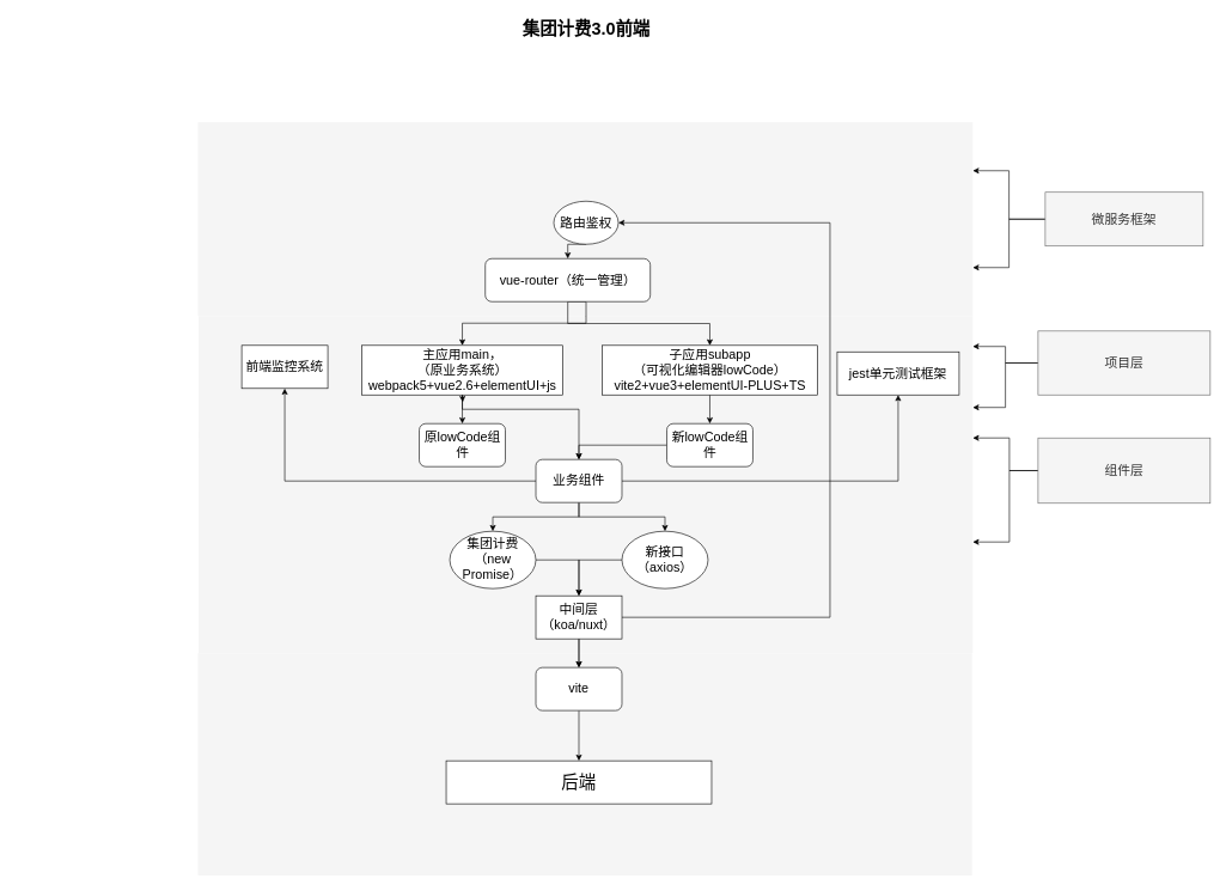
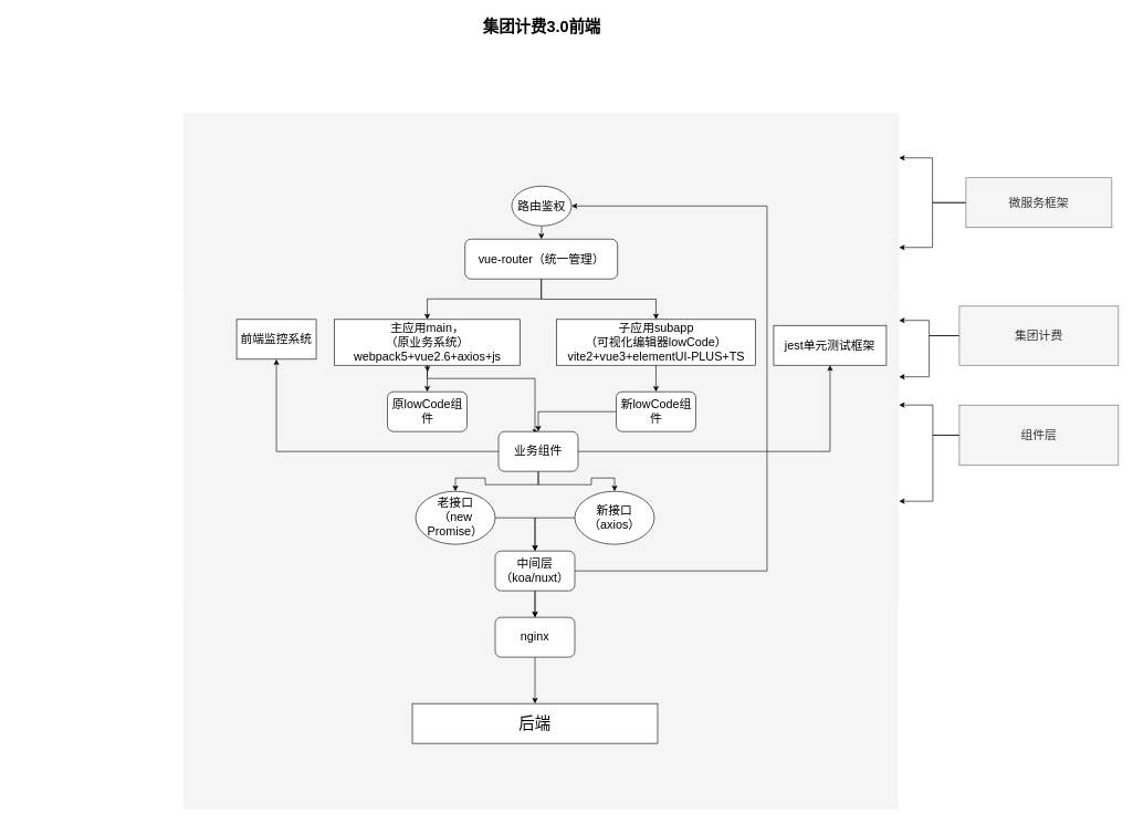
  <mxCell id="0" />
  <mxCell id="1" parent="0" />
  <mxCell id="2" value="" style="whiteSpace=wrap;html=1;strokeColor=none;strokeWidth=1;fillColor=#f5f5f5;fontSize=14;" vertex="1" parent="1"><mxGeometry x="275" y="910" width="1079" height="310" as="geometry" /></mxCell>
  <mxCell id="3" value="" style="whiteSpace=wrap;html=1;strokeColor=none;strokeWidth=1;fillColor=#f5f5f5;fontSize=14;" parent="1" vertex="1"><mxGeometry x="276" y="600" width="1079" height="310" as="geometry" /></mxCell>
  <mxCell id="4" style="edgeStyle=orthogonalEdgeStyle;rounded=0;orthogonalLoop=1;jettySize=auto;html=1;exitX=0.5;exitY=0;exitDx=0;exitDy=0;" edge="1" parent="1" source="5" target="27"><mxGeometry relative="1" as="geometry"><Array as="points"><mxPoint x="816" y="450" /><mxPoint x="989" y="450" /></Array></mxGeometry></mxCell>
  <mxCell id="5" value="" style="whiteSpace=wrap;html=1;strokeColor=none;strokeWidth=1;fillColor=#f5f5f5;fontSize=14;" parent="1" vertex="1"><mxGeometry x="276" y="440" width="1079" height="170" as="geometry" /></mxCell>
  <mxCell id="6" value="" style="whiteSpace=wrap;html=1;strokeColor=none;strokeWidth=1;fillColor=#f5f5f5;fontSize=14;" parent="1" vertex="1"><mxGeometry x="275" y="170" width="1080" height="270" as="geometry" /></mxCell>
  <mxCell id="7" style="edgeStyle=orthogonalEdgeStyle;rounded=0;orthogonalLoop=1;jettySize=auto;html=1;exitX=0;exitY=0.5;exitDx=0;exitDy=0;entryX=1;entryY=1;entryDx=0;entryDy=0;" edge="1" parent="1" source="9" target="5"><mxGeometry relative="1" as="geometry"><Array as="points"><mxPoint x="1406" y="656" /><mxPoint x="1406" y="610" /></Array></mxGeometry></mxCell>
  <mxCell id="8" style="edgeStyle=orthogonalEdgeStyle;rounded=0;orthogonalLoop=1;jettySize=auto;html=1;exitX=0;exitY=0.5;exitDx=0;exitDy=0;entryX=1;entryY=0.5;entryDx=0;entryDy=0;" edge="1" parent="1" source="9" target="3"><mxGeometry relative="1" as="geometry"><Array as="points"><mxPoint x="1406" y="656" /><mxPoint x="1406" y="755" /></Array></mxGeometry></mxCell>
  <mxCell id="9" value="&lt;font style=&quot;font-size: 18px&quot;&gt;组件层&lt;/font&gt;" style="text;html=1;align=center;verticalAlign=middle;whiteSpace=wrap;fontSize=14;fillColor=#f5f5f5;strokeColor=#666666;fontColor=#333333;" parent="1" vertex="1"><mxGeometry x="1446" y="610" width="240" height="91" as="geometry" /></mxCell>
  <mxCell id="10" style="edgeStyle=orthogonalEdgeStyle;rounded=0;orthogonalLoop=1;jettySize=auto;html=1;exitX=0;exitY=0.5;exitDx=0;exitDy=0;entryX=1;entryY=0.25;entryDx=0;entryDy=0;" edge="1" parent="1" source="12" target="5"><mxGeometry relative="1" as="geometry" /></mxCell>
  <mxCell id="11" style="edgeStyle=orthogonalEdgeStyle;rounded=0;orthogonalLoop=1;jettySize=auto;html=1;entryX=1;entryY=0.75;entryDx=0;entryDy=0;" edge="1" parent="1" source="12" target="5"><mxGeometry relative="1" as="geometry" /></mxCell>
- <mxCell id="12" value="&lt;font style=&quot;font-size: 18px&quot;&gt;项目层&lt;/font&gt;" style="text;html=1;strokeColor=#666666;fillColor=#f5f5f5;align=center;verticalAlign=middle;whiteSpace=wrap;fontSize=14;fontColor=#333333;" parent="1" vertex="1"><mxGeometry x="1446" y="461" width="240" height="89" as="geometry" /></mxCell>
+ <mxCell id="12" value="&lt;font style=&quot;font-size: 18px&quot;&gt;集团计费&lt;/font&gt;" style="text;html=1;strokeColor=#666666;fillColor=#f5f5f5;align=center;verticalAlign=middle;whiteSpace=wrap;fontSize=14;fontColor=#333333;" parent="1" vertex="1"><mxGeometry x="1446" y="461" width="240" height="89" as="geometry" /></mxCell>
  <mxCell id="13" style="edgeStyle=orthogonalEdgeStyle;rounded=0;orthogonalLoop=1;jettySize=auto;html=1;exitX=0;exitY=0.5;exitDx=0;exitDy=0;entryX=1;entryY=0.25;entryDx=0;entryDy=0;" edge="1" parent="1" source="15" target="6"><mxGeometry relative="1" as="geometry" /></mxCell>
  <mxCell id="14" style="edgeStyle=orthogonalEdgeStyle;rounded=0;orthogonalLoop=1;jettySize=auto;html=1;exitX=0;exitY=0.5;exitDx=0;exitDy=0;entryX=1;entryY=0.75;entryDx=0;entryDy=0;" edge="1" parent="1" source="15" target="6"><mxGeometry relative="1" as="geometry" /></mxCell>
  <mxCell id="15" value="&lt;font style=&quot;font-size: 18px&quot;&gt;微服务框架&lt;/font&gt;" style="text;html=1;strokeColor=#666666;fillColor=#f5f5f5;align=center;verticalAlign=middle;whiteSpace=wrap;fontSize=14;fontColor=#333333;" parent="1" vertex="1"><mxGeometry x="1456" y="267.5" width="220" height="75" as="geometry" /></mxCell>
  <mxCell id="16" value="集团计费3.0前端" style="text;strokeColor=none;fillColor=none;html=1;fontSize=24;fontStyle=1;verticalAlign=middle;align=center;" parent="1" vertex="1"><mxGeometry x="20.5" y="20" width="1590" height="40" as="geometry" /></mxCell>
  <mxCell id="17" style="edgeStyle=orthogonalEdgeStyle;rounded=0;orthogonalLoop=1;jettySize=auto;html=1;entryX=0.5;entryY=0;entryDx=0;entryDy=0;exitX=0.5;exitY=1;exitDx=0;exitDy=0;" edge="1" parent="1" source="19" target="25"><mxGeometry relative="1" as="geometry"><Array as="points"><mxPoint x="816" y="450" /><mxPoint x="644" y="450" /></Array></mxGeometry></mxCell>
  <mxCell id="18" style="edgeStyle=orthogonalEdgeStyle;rounded=0;orthogonalLoop=1;jettySize=auto;html=1;exitX=0.5;exitY=1;exitDx=0;exitDy=0;" edge="1" parent="1" source="19" target="27"><mxGeometry relative="1" as="geometry" /></mxCell>
- <mxCell id="19" value="&lt;font style=&quot;font-size: 18px&quot;&gt;vue-router（统一管理）&lt;/font&gt;" style="rounded=1;whiteSpace=wrap;html=1;" vertex="1" parent="1"><mxGeometry x="675.5" y="360" width="230" height="60" as="geometry" /></mxCell>
+ <mxCell id="19" value="&lt;font style=&quot;font-size: 18px&quot;&gt;vue-router（统一管理）&lt;/font&gt;" style="rounded=1;whiteSpace=wrap;html=1;" vertex="1" parent="1"><mxGeometry x="700.5" y="360" width="230" height="60" as="geometry" /></mxCell>
  <mxCell id="20" style="edgeStyle=orthogonalEdgeStyle;rounded=0;orthogonalLoop=1;jettySize=auto;html=1;exitX=0.5;exitY=1;exitDx=0;exitDy=0;entryX=0.5;entryY=0;entryDx=0;entryDy=0;" edge="1" parent="1" source="21" target="19"><mxGeometry relative="1" as="geometry" /></mxCell>
  <mxCell id="21" value="&lt;font style=&quot;font-size: 18px&quot;&gt;路由鉴权&lt;/font&gt;" style="ellipse;whiteSpace=wrap;html=1;" vertex="1" parent="1"><mxGeometry x="771" y="280" width="90" height="60" as="geometry" /></mxCell>
  <mxCell id="22" style="edgeStyle=orthogonalEdgeStyle;rounded=0;orthogonalLoop=1;jettySize=auto;html=1;exitX=0.5;exitY=1;exitDx=0;exitDy=0;entryX=0.5;entryY=0;entryDx=0;entryDy=0;" edge="1" parent="1" source="25" target="28"><mxGeometry relative="1" as="geometry" /></mxCell>
  <mxCell id="23" style="edgeStyle=orthogonalEdgeStyle;rounded=0;orthogonalLoop=1;jettySize=auto;html=1;exitX=0.5;exitY=1;exitDx=0;exitDy=0;entryX=0.5;entryY=0;entryDx=0;entryDy=0;" edge="1" parent="1" source="25" target="33"><mxGeometry relative="1" as="geometry"><Array as="points"><mxPoint x="644" y="570" /><mxPoint x="806" y="570" /></Array></mxGeometry></mxCell>
  <mxCell id="24" style="edgeStyle=orthogonalEdgeStyle;rounded=0;orthogonalLoop=1;jettySize=auto;html=1;exitX=0.5;exitY=1;exitDx=0;exitDy=0;" edge="1" parent="1" source="25"><mxGeometry relative="1" as="geometry"><mxPoint x="644.143" y="560" as="targetPoint" /></mxGeometry></mxCell>
- <mxCell id="25" value="&lt;font style=&quot;font-size: 18px&quot;&gt;主应用main，&lt;br&gt;（原业务系统）&lt;br&gt;webpack5+vue2.6+elementUI+js&lt;/font&gt;" style="rounded=0;whiteSpace=wrap;html=1;" vertex="1" parent="1"><mxGeometry x="503.5" y="481" width="280" height="69" as="geometry" /></mxCell>
+ <mxCell id="25" value="&lt;font style=&quot;font-size: 18px&quot;&gt;主应用main，&lt;br&gt;（原业务系统）&lt;br&gt;webpack5+vue2.6+axios+js&lt;/font&gt;" style="rounded=0;whiteSpace=wrap;html=1;" vertex="1" parent="1"><mxGeometry x="503.5" y="481" width="280" height="69" as="geometry" /></mxCell>
  <mxCell id="26" style="edgeStyle=orthogonalEdgeStyle;rounded=0;orthogonalLoop=1;jettySize=auto;html=1;exitX=0.5;exitY=1;exitDx=0;exitDy=0;" edge="1" parent="1" source="27" target="35"><mxGeometry relative="1" as="geometry" /></mxCell>
  <mxCell id="27" value="&lt;font style=&quot;font-size: 18px&quot;&gt;子应用subapp&lt;br&gt;（可视化编辑器lowCode）&lt;br&gt;vite2+vue3+elementUI-PLUS+TS&lt;/font&gt;" style="rounded=0;whiteSpace=wrap;html=1;" vertex="1" parent="1"><mxGeometry x="838.5" y="481" width="300" height="69" as="geometry" /></mxCell>
  <mxCell id="28" value="&lt;font style=&quot;font-size: 18px&quot;&gt;原lowCode组件&lt;/font&gt;" style="rounded=1;whiteSpace=wrap;html=1;" vertex="1" parent="1"><mxGeometry x="583.5" y="590" width="120" height="60" as="geometry" /></mxCell>
  <mxCell id="29" style="edgeStyle=orthogonalEdgeStyle;rounded=0;orthogonalLoop=1;jettySize=auto;html=1;exitX=0.5;exitY=1;exitDx=0;exitDy=0;" edge="1" parent="1" source="33" target="37"><mxGeometry relative="1" as="geometry" /></mxCell>
  <mxCell id="30" style="edgeStyle=orthogonalEdgeStyle;rounded=0;orthogonalLoop=1;jettySize=auto;html=1;exitX=0.5;exitY=1;exitDx=0;exitDy=0;entryX=0.5;entryY=0;entryDx=0;entryDy=0;" edge="1" parent="1" source="33" target="39"><mxGeometry relative="1" as="geometry" /></mxCell>
  <mxCell id="31" style="edgeStyle=orthogonalEdgeStyle;rounded=0;orthogonalLoop=1;jettySize=auto;html=1;exitX=0;exitY=0.5;exitDx=0;exitDy=0;entryX=0.5;entryY=1;entryDx=0;entryDy=0;" edge="1" parent="1" source="33" target="47"><mxGeometry relative="1" as="geometry" /></mxCell>
  <mxCell id="32" style="edgeStyle=orthogonalEdgeStyle;rounded=0;orthogonalLoop=1;jettySize=auto;html=1;exitX=1;exitY=0.5;exitDx=0;exitDy=0;" edge="1" parent="1" source="33" target="48"><mxGeometry relative="1" as="geometry" /></mxCell>
- <mxCell id="33" value="&lt;font style=&quot;font-size: 18px&quot;&gt;业务组件&lt;/font&gt;" style="rounded=1;whiteSpace=wrap;html=1;" vertex="1" parent="1"><mxGeometry x="746" y="640" width="120" height="60" as="geometry" /></mxCell>
+ <mxCell id="33" value="&lt;font style=&quot;font-size: 18px&quot;&gt;业务组件&lt;/font&gt;" style="rounded=1;whiteSpace=wrap;html=1;" vertex="1" parent="1"><mxGeometry x="751" y="650" width="120" height="60" as="geometry" /></mxCell>
  <mxCell id="34" style="edgeStyle=orthogonalEdgeStyle;rounded=0;orthogonalLoop=1;jettySize=auto;html=1;exitX=0;exitY=0.5;exitDx=0;exitDy=0;entryX=0.5;entryY=0;entryDx=0;entryDy=0;" edge="1" parent="1" source="35" target="33"><mxGeometry relative="1" as="geometry" /></mxCell>
  <mxCell id="35" value="&lt;font style=&quot;font-size: 18px&quot;&gt;新lowCode组件&lt;/font&gt;" style="rounded=1;whiteSpace=wrap;html=1;" vertex="1" parent="1"><mxGeometry x="928.5" y="590" width="120" height="60" as="geometry" /></mxCell>
  <mxCell id="36" style="edgeStyle=orthogonalEdgeStyle;rounded=0;orthogonalLoop=1;jettySize=auto;html=1;exitX=1;exitY=0.5;exitDx=0;exitDy=0;entryX=0.5;entryY=0;entryDx=0;entryDy=0;" edge="1" parent="1" source="37" target="43"><mxGeometry relative="1" as="geometry" /></mxCell>
- <mxCell id="37" value="&lt;font style=&quot;font-size: 18px&quot;&gt;集团计费&lt;br&gt;（new Promise）&lt;/font&gt;" style="ellipse;whiteSpace=wrap;html=1;" vertex="1" parent="1"><mxGeometry x="626" y="740" width="120" height="80" as="geometry" /></mxCell>
+ <mxCell id="37" value="&lt;font style=&quot;font-size: 18px&quot;&gt;老接口&lt;br&gt;（new Promise）&lt;/font&gt;" style="ellipse;whiteSpace=wrap;html=1;" vertex="1" parent="1"><mxGeometry x="626" y="740" width="120" height="80" as="geometry" /></mxCell>
  <mxCell id="38" style="edgeStyle=orthogonalEdgeStyle;rounded=0;orthogonalLoop=1;jettySize=auto;html=1;exitX=0;exitY=0.5;exitDx=0;exitDy=0;entryX=0.5;entryY=0;entryDx=0;entryDy=0;" edge="1" parent="1" source="39" target="43"><mxGeometry relative="1" as="geometry" /></mxCell>
  <mxCell id="39" value="&lt;font style=&quot;font-size: 18px&quot;&gt;新接口&lt;br&gt;（axios）&lt;/font&gt;" style="ellipse;whiteSpace=wrap;html=1;" vertex="1" parent="1"><mxGeometry x="866" y="740" width="120" height="80" as="geometry" /></mxCell>
  <mxCell id="40" style="edgeStyle=orthogonalEdgeStyle;rounded=0;orthogonalLoop=1;jettySize=auto;html=1;exitX=0.5;exitY=1;exitDx=0;exitDy=0;entryX=0.5;entryY=0;entryDx=0;entryDy=0;" edge="1" parent="1" source="43" target="45"><mxGeometry relative="1" as="geometry" /></mxCell>
  <mxCell id="41" style="edgeStyle=orthogonalEdgeStyle;rounded=0;orthogonalLoop=1;jettySize=auto;html=1;exitX=0.5;exitY=1;exitDx=0;exitDy=0;" edge="1" parent="1" source="43" target="45"><mxGeometry relative="1" as="geometry" /></mxCell>
  <mxCell id="42" style="edgeStyle=orthogonalEdgeStyle;rounded=0;orthogonalLoop=1;jettySize=auto;html=1;exitX=1;exitY=0.5;exitDx=0;exitDy=0;entryX=1;entryY=0.5;entryDx=0;entryDy=0;" edge="1" parent="1" source="43" target="21"><mxGeometry relative="1" as="geometry"><Array as="points"><mxPoint x="1156" y="860" /><mxPoint x="1156" y="310" /></Array></mxGeometry></mxCell>
- <mxCell id="43" value="&lt;font style=&quot;font-size: 18px&quot;&gt;中间层&lt;br&gt;（koa/nuxt）&lt;/font&gt;" style="whiteSpace=wrap;html=1;rounded=0;" vertex="1" parent="1"><mxGeometry x="746" y="830" width="120" height="60" as="geometry" /></mxCell>
+ <mxCell id="43" value="&lt;font style=&quot;font-size: 18px&quot;&gt;中间层&lt;br&gt;（koa/nuxt）&lt;/font&gt;" style="rounded=1;whiteSpace=wrap;html=1;" vertex="1" parent="1"><mxGeometry x="746" y="830" width="120" height="60" as="geometry" /></mxCell>
  <mxCell id="44" style="edgeStyle=orthogonalEdgeStyle;rounded=0;orthogonalLoop=1;jettySize=auto;html=1;exitX=0.5;exitY=1;exitDx=0;exitDy=0;entryX=0.5;entryY=0;entryDx=0;entryDy=0;" edge="1" parent="1" source="45" target="46"><mxGeometry relative="1" as="geometry" /></mxCell>
- <mxCell id="45" value="&lt;font style=&quot;font-size: 18px&quot;&gt;vite&lt;/font&gt;" style="rounded=1;whiteSpace=wrap;html=1;" vertex="1" parent="1"><mxGeometry x="746" y="930" width="120" height="60" as="geometry" /></mxCell>
+ <mxCell id="45" value="&lt;font style=&quot;font-size: 18px&quot;&gt;nginx&lt;/font&gt;" style="rounded=1;whiteSpace=wrap;html=1;" vertex="1" parent="1"><mxGeometry x="746" y="930" width="120" height="60" as="geometry" /></mxCell>
  <mxCell id="46" value="&lt;font style=&quot;font-size: 24px&quot;&gt;后端&lt;/font&gt;" style="rounded=0;whiteSpace=wrap;html=1;" vertex="1" parent="1"><mxGeometry x="621" y="1060" width="370" height="60" as="geometry" /></mxCell>
- <mxCell id="47" value="&lt;font style=&quot;font-size: 18px&quot;&gt;前端监控系统&lt;/font&gt;" style="rounded=0;whiteSpace=wrap;html=1;" vertex="1" parent="1"><mxGeometry x="336" y="481" width="120" height="60" as="geometry" /></mxCell>
+ <mxCell id="47" value="&lt;font style=&quot;font-size: 18px&quot;&gt;前端监控系统&lt;/font&gt;" style="rounded=0;whiteSpace=wrap;html=1;" vertex="1" parent="1"><mxGeometry x="356" y="481" width="120" height="60" as="geometry" /></mxCell>
  <mxCell id="48" value="&lt;font style=&quot;font-size: 18px&quot;&gt;jest单元测试框架&lt;/font&gt;" style="rounded=0;whiteSpace=wrap;html=1;" vertex="1" parent="1"><mxGeometry x="1166" y="490" width="170" height="60" as="geometry" /></mxCell>
